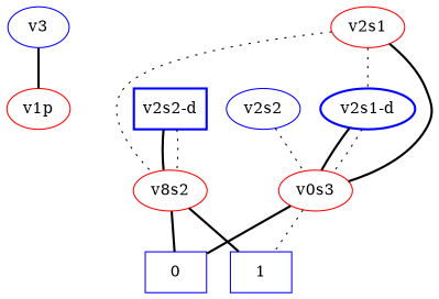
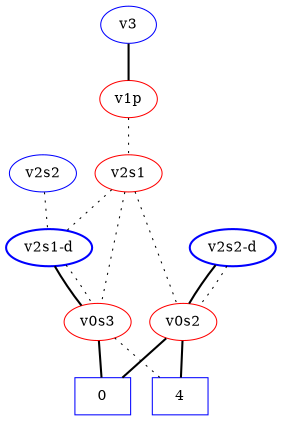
  graph {
    node [color=blue]
    edge [style=bold]
    n1 [label=v3]
    n2 [color=red label=v1p]
    n3 [color=red label=v2s1]
    n4 [label="v2s1-d" style=bold]
    n5 [color=red label=v0s3]
-   n6 [color=red label=v8s2]
+   n6 [color=red label=v0s2]
    n7 [label=v2s2]
-   n8 [label="v2s2-d" style=bold shape=box]
+   n8 [label="v2s2-d" style=bold]
    n9 [label=0 shape=box]
-   n10 [label=1 shape=box]
+   n10 [label=4 shape=box]
    n1 -- n2
+   n2 -- n3 [style=dotted]
    n3 -- n4 [style=dotted]
-   n3 -- n5
+   n3 -- n5 [style=dotted]
    n3 -- n6 [style=dotted]
    n4 -- n5
    n4 -- n5 [style=dotted]
    n5 -- n9
    n5 -- n10 [style=dotted]
    n6 -- n9
    n6 -- n10
-   n7 -- n5 [style=dotted]
+   n7 -- n4 [style=dotted]
    n8 -- n6
    n8 -- n6 [style=dotted]
  }
